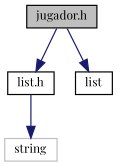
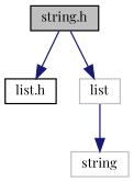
  digraph {
    fontname="Playfair Display"
    node [color=black fillcolor=white fontname="Playfair Display" fontsize=10 shape=record style=filled]
    edge [color=midnightblue fontname="Playfair Display" fontsize=10 labelfontname=Helvetica labelfontsize=10 style=solid]
-   n1 [fillcolor=grey75 fontcolor=black height=0.2 label="jugador.h" width=0.4]
+   n1 [fillcolor=grey75 fontcolor=black height=0.2 label="string.h" width=0.4]
    n2 [height=0.2 label="list.h" width=0.4]
-   n3 [height=0.2 label=list width=0.4]
+   n3 [color=grey75 height=0.2 label=list width=0.4]
    n4 [color=grey75 height=0.2 label=string width=0.4]
    n1 -> n2
    n1 -> n3
-   n2 -> n4
+   n3 -> n4
  }
